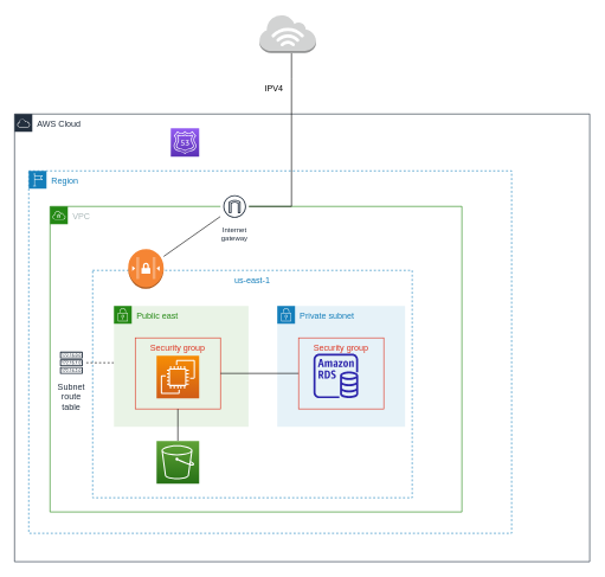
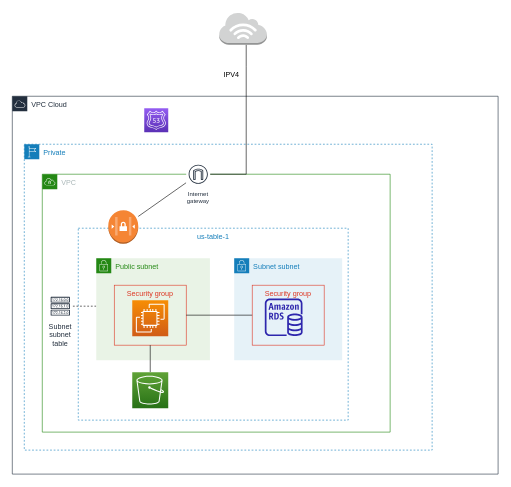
  <mxCell id="0" />
  <mxCell id="1" parent="0" />
- <mxCell id="2" value="AWS Cloud" style="points=[[0,0],[0.25,0],[0.5,0],[0.75,0],[1,0],[1,0.25],[1,0.5],[1,0.75],[1,1],[0.75,1],[0.5,1],[0.25,1],[0,1],[0,0.75],[0,0.5],[0,0.25]];outlineConnect=0;gradientColor=none;html=1;whiteSpace=wrap;fontSize=12;fontStyle=0;container=1;pointerEvents=0;collapsible=0;recursiveResize=0;shape=mxgraph.aws4.group;grIcon=mxgraph.aws4.group_aws_cloud;strokeColor=#232F3E;fillColor=none;verticalAlign=top;align=left;spacingLeft=30;fontColor=#232F3E;dashed=0;" vertex="1" parent="1"><mxGeometry x="20" y="160" width="810" height="630" as="geometry" /></mxCell>
- <mxCell id="3" value="Region" style="points=[[0,0],[0.25,0],[0.5,0],[0.75,0],[1,0],[1,0.25],[1,0.5],[1,0.75],[1,1],[0.75,1],[0.5,1],[0.25,1],[0,1],[0,0.75],[0,0.5],[0,0.25]];outlineConnect=0;gradientColor=none;html=1;whiteSpace=wrap;fontSize=12;fontStyle=0;container=1;pointerEvents=0;collapsible=0;recursiveResize=0;shape=mxgraph.aws4.group;grIcon=mxgraph.aws4.group_region;strokeColor=#147EBA;fillColor=none;verticalAlign=top;align=left;spacingLeft=30;fontColor=#147EBA;dashed=1;" vertex="1" parent="2"><mxGeometry x="20" y="80" width="680" height="510" as="geometry" /></mxCell>
+ <mxCell id="2" value="VPC Cloud" style="points=[[0,0],[0.25,0],[0.5,0],[0.75,0],[1,0],[1,0.25],[1,0.5],[1,0.75],[1,1],[0.75,1],[0.5,1],[0.25,1],[0,1],[0,0.75],[0,0.5],[0,0.25]];outlineConnect=0;gradientColor=none;html=1;whiteSpace=wrap;fontSize=12;fontStyle=0;container=1;pointerEvents=0;collapsible=0;recursiveResize=0;shape=mxgraph.aws4.group;grIcon=mxgraph.aws4.group_aws_cloud;strokeColor=#232F3E;fillColor=none;verticalAlign=top;align=left;spacingLeft=30;fontColor=#232F3E;dashed=0;" vertex="1" parent="1"><mxGeometry x="20" y="160" width="810" height="630" as="geometry" /></mxCell>
+ <mxCell id="3" value="Private" style="points=[[0,0],[0.25,0],[0.5,0],[0.75,0],[1,0],[1,0.25],[1,0.5],[1,0.75],[1,1],[0.75,1],[0.5,1],[0.25,1],[0,1],[0,0.75],[0,0.5],[0,0.25]];outlineConnect=0;gradientColor=none;html=1;whiteSpace=wrap;fontSize=12;fontStyle=0;container=1;pointerEvents=0;collapsible=0;recursiveResize=0;shape=mxgraph.aws4.group;grIcon=mxgraph.aws4.group_region;strokeColor=#147EBA;fillColor=none;verticalAlign=top;align=left;spacingLeft=30;fontColor=#147EBA;dashed=1;" vertex="1" parent="2"><mxGeometry x="20" y="80" width="680" height="510" as="geometry" /></mxCell>
  <mxCell id="4" value="VPC" style="points=[[0,0],[0.25,0],[0.5,0],[0.75,0],[1,0],[1,0.25],[1,0.5],[1,0.75],[1,1],[0.75,1],[0.5,1],[0.25,1],[0,1],[0,0.75],[0,0.5],[0,0.25]];outlineConnect=0;gradientColor=none;html=1;whiteSpace=wrap;fontSize=12;fontStyle=0;container=1;pointerEvents=0;collapsible=0;recursiveResize=0;shape=mxgraph.aws4.group;grIcon=mxgraph.aws4.group_vpc;strokeColor=#248814;fillColor=none;verticalAlign=top;align=left;spacingLeft=30;fontColor=#AAB7B8;dashed=0;" vertex="1" parent="3"><mxGeometry x="30" y="50" width="580" height="430" as="geometry" /></mxCell>
- <mxCell id="5" value="us-east-1" style="fillColor=none;strokeColor=#147EBA;dashed=1;verticalAlign=top;fontStyle=0;fontColor=#147EBA;" vertex="1" parent="4"><mxGeometry x="60" y="90" width="450" height="320" as="geometry" /></mxCell>
+ <mxCell id="5" value="us-table-1" style="fillColor=none;strokeColor=#147EBA;dashed=1;verticalAlign=top;fontStyle=0;fontColor=#147EBA;" vertex="1" parent="4"><mxGeometry x="60" y="90" width="450" height="320" as="geometry" /></mxCell>
  <mxCell id="6" style="edgeStyle=orthogonalEdgeStyle;rounded=0;orthogonalLoop=1;jettySize=auto;html=1;startArrow=none;startFill=0;endArrow=none;endFill=0;dashed=1;" edge="1" parent="4" source="7" target="13"><mxGeometry relative="1" as="geometry"><Array as="points"><mxPoint x="80" y="220" /><mxPoint x="80" y="220" /></Array></mxGeometry></mxCell>
- <mxCell id="7" value="Public east" style="points=[[0,0],[0.25,0],[0.5,0],[0.75,0],[1,0],[1,0.25],[1,0.5],[1,0.75],[1,1],[0.75,1],[0.5,1],[0.25,1],[0,1],[0,0.75],[0,0.5],[0,0.25]];outlineConnect=0;gradientColor=none;html=1;whiteSpace=wrap;fontSize=12;fontStyle=0;container=1;pointerEvents=0;collapsible=0;recursiveResize=0;shape=mxgraph.aws4.group;grIcon=mxgraph.aws4.group_security_group;grStroke=0;strokeColor=#248814;fillColor=#E9F3E6;verticalAlign=top;align=left;spacingLeft=30;fontColor=#248814;dashed=0;" vertex="1" parent="4"><mxGeometry x="90" y="140" width="189.5" height="170" as="geometry" /></mxCell>
+ <mxCell id="7" value="Public subnet" style="points=[[0,0],[0.25,0],[0.5,0],[0.75,0],[1,0],[1,0.25],[1,0.5],[1,0.75],[1,1],[0.75,1],[0.5,1],[0.25,1],[0,1],[0,0.75],[0,0.5],[0,0.25]];outlineConnect=0;gradientColor=none;html=1;whiteSpace=wrap;fontSize=12;fontStyle=0;container=1;pointerEvents=0;collapsible=0;recursiveResize=0;shape=mxgraph.aws4.group;grIcon=mxgraph.aws4.group_security_group;grStroke=0;strokeColor=#248814;fillColor=#E9F3E6;verticalAlign=top;align=left;spacingLeft=30;fontColor=#248814;dashed=0;" vertex="1" parent="4"><mxGeometry x="90" y="140" width="189.5" height="170" as="geometry" /></mxCell>
  <mxCell id="8" value="" style="sketch=0;points=[[0,0,0],[0.25,0,0],[0.5,0,0],[0.75,0,0],[1,0,0],[0,1,0],[0.25,1,0],[0.5,1,0],[0.75,1,0],[1,1,0],[0,0.25,0],[0,0.5,0],[0,0.75,0],[1,0.25,0],[1,0.5,0],[1,0.75,0]];outlineConnect=0;fontColor=#232F3E;gradientColor=#F78E04;gradientDirection=north;fillColor=#D05C17;strokeColor=#ffffff;dashed=0;verticalLabelPosition=bottom;verticalAlign=top;align=center;html=1;fontSize=12;fontStyle=0;aspect=fixed;shape=mxgraph.aws4.resourceIcon;resIcon=mxgraph.aws4.ec2;" vertex="1" parent="4"><mxGeometry x="150" y="210" width="60" height="60" as="geometry" /></mxCell>
  <mxCell id="9" style="rounded=0;orthogonalLoop=1;jettySize=auto;html=1;startArrow=none;startFill=0;endArrow=none;endFill=0;" edge="1" parent="4" source="10" target="12"><mxGeometry relative="1" as="geometry" /></mxCell>
  <mxCell id="10" value="Internet&#10;gateway" style="sketch=0;outlineConnect=0;fontColor=#232F3E;gradientColor=none;strokeColor=#232F3E;fillColor=#ffffff;dashed=0;verticalLabelPosition=bottom;verticalAlign=top;align=center;html=1;fontSize=10;fontStyle=0;aspect=fixed;shape=mxgraph.aws4.resourceIcon;resIcon=mxgraph.aws4.internet_gateway;labelBorderColor=none;whiteSpace=wrap;" vertex="1" parent="4"><mxGeometry x="240" y="-20" width="40" height="40" as="geometry" /></mxCell>
  <mxCell id="11" value="Security group" style="fillColor=none;strokeColor=#DD3522;verticalAlign=top;fontStyle=0;fontColor=#DD3522;" vertex="1" parent="4"><mxGeometry x="120" y="185" width="120" height="100" as="geometry" /></mxCell>
  <mxCell id="12" value="" style="outlineConnect=0;dashed=0;verticalLabelPosition=bottom;verticalAlign=top;align=center;html=1;shape=mxgraph.aws3.network_access_controllist;fillColor=#F58534;gradientColor=none;" vertex="1" parent="4"><mxGeometry x="110" y="60" width="50" height="56" as="geometry" /></mxCell>
- <mxCell id="13" value="Subnet route table" style="sketch=0;outlineConnect=0;fontColor=#232F3E;gradientColor=none;strokeColor=#232F3E;fillColor=#ffffff;dashed=0;verticalLabelPosition=bottom;verticalAlign=top;align=center;fontSize=12;fontStyle=0;aspect=fixed;shape=mxgraph.aws4.resourceIcon;resIcon=mxgraph.aws4.route_table;html=1;whiteSpace=wrap;" vertex="1" parent="4"><mxGeometry x="10" y="200" width="40" height="40" as="geometry" /></mxCell>
- <mxCell id="14" value="Private subnet" style="points=[[0,0],[0.25,0],[0.5,0],[0.75,0],[1,0],[1,0.25],[1,0.5],[1,0.75],[1,1],[0.75,1],[0.5,1],[0.25,1],[0,1],[0,0.75],[0,0.5],[0,0.25]];outlineConnect=0;gradientColor=none;html=1;whiteSpace=wrap;fontSize=12;fontStyle=0;container=1;pointerEvents=0;collapsible=0;recursiveResize=0;shape=mxgraph.aws4.group;grIcon=mxgraph.aws4.group_security_group;grStroke=0;strokeColor=#147EBA;fillColor=#E6F2F8;verticalAlign=top;align=left;spacingLeft=30;fontColor=#147EBA;dashed=0;" vertex="1" parent="4"><mxGeometry x="320" y="140" width="180" height="170" as="geometry" /></mxCell>
+ <mxCell id="13" value="Subnet subnet table" style="sketch=0;outlineConnect=0;fontColor=#232F3E;gradientColor=none;strokeColor=#232F3E;fillColor=#ffffff;dashed=0;verticalLabelPosition=bottom;verticalAlign=top;align=center;fontSize=12;fontStyle=0;aspect=fixed;shape=mxgraph.aws4.resourceIcon;resIcon=mxgraph.aws4.route_table;html=1;whiteSpace=wrap;" vertex="1" parent="4"><mxGeometry x="10" y="200" width="40" height="40" as="geometry" /></mxCell>
+ <mxCell id="14" value="Subnet subnet" style="points=[[0,0],[0.25,0],[0.5,0],[0.75,0],[1,0],[1,0.25],[1,0.5],[1,0.75],[1,1],[0.75,1],[0.5,1],[0.25,1],[0,1],[0,0.75],[0,0.5],[0,0.25]];outlineConnect=0;gradientColor=none;html=1;whiteSpace=wrap;fontSize=12;fontStyle=0;container=1;pointerEvents=0;collapsible=0;recursiveResize=0;shape=mxgraph.aws4.group;grIcon=mxgraph.aws4.group_security_group;grStroke=0;strokeColor=#147EBA;fillColor=#E6F2F8;verticalAlign=top;align=left;spacingLeft=30;fontColor=#147EBA;dashed=0;" vertex="1" parent="4"><mxGeometry x="320" y="140" width="180" height="170" as="geometry" /></mxCell>
  <mxCell id="15" value="" style="sketch=0;outlineConnect=0;fontColor=#232F3E;gradientColor=none;fillColor=#2E27AD;strokeColor=none;dashed=0;verticalLabelPosition=bottom;verticalAlign=top;align=center;html=1;fontSize=12;fontStyle=0;aspect=fixed;pointerEvents=1;shape=mxgraph.aws4.rds_instance;" vertex="1" parent="14"><mxGeometry x="51" y="67" width="63" height="63" as="geometry" /></mxCell>
  <mxCell id="16" style="edgeStyle=orthogonalEdgeStyle;rounded=0;orthogonalLoop=1;jettySize=auto;html=1;fontSize=10;startArrow=none;startFill=0;endArrow=none;endFill=0;" edge="1" parent="4" source="17" target="11"><mxGeometry relative="1" as="geometry" /></mxCell>
  <mxCell id="17" value="Security group" style="fillColor=none;strokeColor=#DD3522;verticalAlign=top;fontStyle=0;fontColor=#DD3522;" vertex="1" parent="4"><mxGeometry x="350" y="185" width="120" height="100" as="geometry" /></mxCell>
  <mxCell id="18" value="" style="edgeStyle=orthogonalEdgeStyle;rounded=0;orthogonalLoop=1;jettySize=auto;html=1;fontSize=10;startArrow=none;startFill=0;endArrow=none;endFill=0;" edge="1" parent="4" source="19" target="11"><mxGeometry relative="1" as="geometry"><Array as="points"><mxPoint x="180" y="330" /><mxPoint x="180" y="330" /></Array></mxGeometry></mxCell>
  <mxCell id="19" value="" style="sketch=0;points=[[0,0,0],[0.25,0,0],[0.5,0,0],[0.75,0,0],[1,0,0],[0,1,0],[0.25,1,0],[0.5,1,0],[0.75,1,0],[1,1,0],[0,0.25,0],[0,0.5,0],[0,0.75,0],[1,0.25,0],[1,0.5,0],[1,0.75,0]];outlineConnect=0;fontColor=#232F3E;gradientColor=#60A337;gradientDirection=north;fillColor=#277116;strokeColor=#ffffff;dashed=0;verticalLabelPosition=bottom;verticalAlign=top;align=center;html=1;fontSize=12;fontStyle=0;aspect=fixed;shape=mxgraph.aws4.resourceIcon;resIcon=mxgraph.aws4.s3;labelBorderColor=none;" vertex="1" parent="4"><mxGeometry x="150" y="330" width="60" height="60" as="geometry" /></mxCell>
  <mxCell id="20" value="" style="sketch=0;points=[[0,0,0],[0.25,0,0],[0.5,0,0],[0.75,0,0],[1,0,0],[0,1,0],[0.25,1,0],[0.5,1,0],[0.75,1,0],[1,1,0],[0,0.25,0],[0,0.5,0],[0,0.75,0],[1,0.25,0],[1,0.5,0],[1,0.75,0]];outlineConnect=0;fontColor=#232F3E;gradientColor=#945DF2;gradientDirection=north;fillColor=#5A30B5;strokeColor=#ffffff;dashed=0;verticalLabelPosition=bottom;verticalAlign=top;align=center;html=1;fontSize=12;fontStyle=0;aspect=fixed;shape=mxgraph.aws4.resourceIcon;resIcon=mxgraph.aws4.route_53;" vertex="1" parent="2"><mxGeometry x="220" y="20" width="40" height="40" as="geometry" /></mxCell>
  <mxCell id="21" style="edgeStyle=orthogonalEdgeStyle;rounded=0;orthogonalLoop=1;jettySize=auto;html=1;endArrow=none;endFill=0;startArrow=none;startFill=0;" edge="1" parent="1" source="22" target="10"><mxGeometry relative="1" as="geometry"><Array as="points"><mxPoint x="410" y="110" /><mxPoint x="410" y="110" /></Array></mxGeometry></mxCell>
  <mxCell id="22" value="" style="outlineConnect=0;dashed=0;verticalLabelPosition=bottom;verticalAlign=top;align=center;html=1;shape=mxgraph.aws3.internet_3;fillColor=#D2D3D3;gradientColor=none;" vertex="1" parent="1"><mxGeometry x="365" y="20" width="79.5" height="54" as="geometry" /></mxCell>
  <mxCell id="23" value="IPV4" style="text;html=1;align=center;verticalAlign=middle;resizable=0;points=[];autosize=1;strokeColor=none;fillColor=none;" vertex="1" parent="1"><mxGeometry x="360" y="110" width="50" height="30" as="geometry" /></mxCell>
